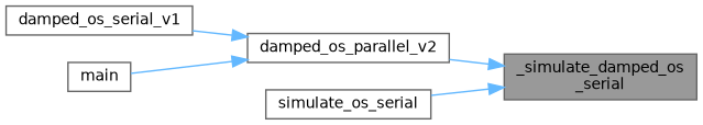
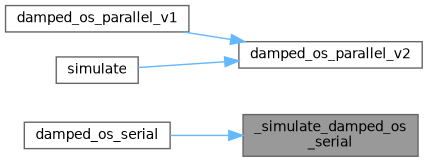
  digraph {
    rankdir=RL
    node [color=grey40 fillcolor=white fontname=Helvetica fontsize=10 shape=box style=filled]
    edge [color=steelblue1 dir=back fontname=Helvetica fontsize=10 labelfontname=Helvetica labelfontsize=10 style=solid]
    n1 [color=gray40 fillcolor=grey60 fontcolor=black height=0.2 label="_simulate_damped_os\l_serial" width=0.4]
    n2 [height=0.2 label=damped_os_parallel_v2 width=0.4]
-   n3 [height=0.2 label=simulate_os_serial width=0.4]
-   n4 [height=0.2 label=damped_os_serial_v1 width=0.4]
-   n5 [height=0.2 label=main width=0.4]
-   n1 -> n2
+   n3 [height=0.2 label=damped_os_serial width=0.4]
+   n4 [height=0.2 label=damped_os_parallel_v1 width=0.4]
+   n5 [height=0.2 label=simulate width=0.4]
    n1 -> n3
    n2 -> n4
    n2 -> n5
  }
